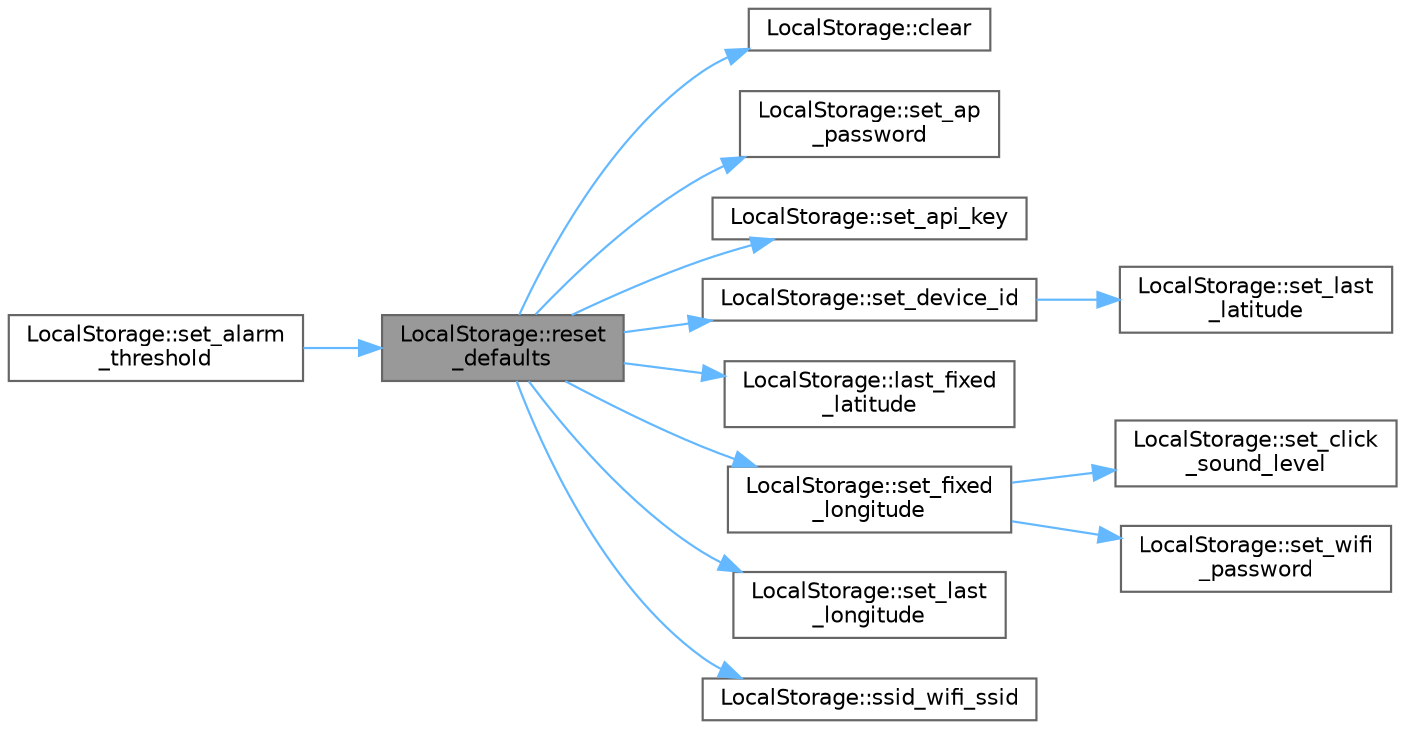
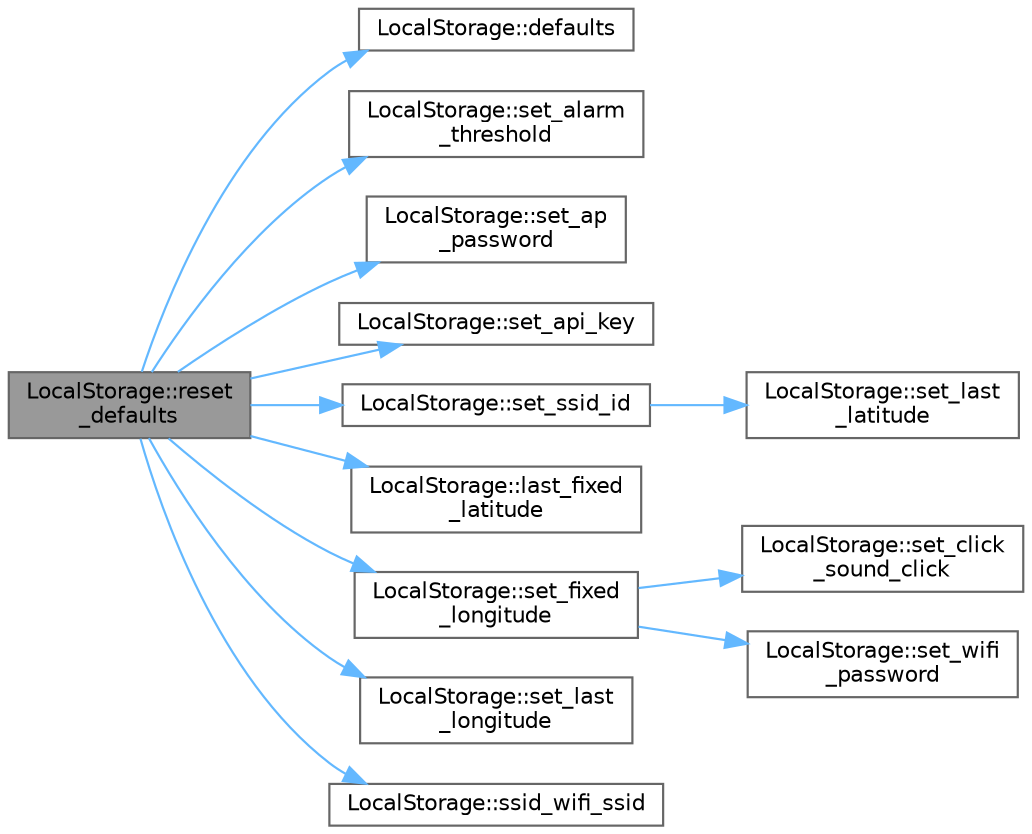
  digraph {
    rankdir=LR
    node [color=grey40 fillcolor=white fontname=Helvetica fontsize=10 shape=box style=filled]
    edge [color=steelblue1 fontname=Helvetica fontsize=10 labelfontname=Helvetica labelfontsize=10 style=solid]
    n1 [color=gray40 fillcolor=grey60 fontcolor=black height=0.2 label="LocalStorage::reset\l_defaults" width=0.4]
-   n2 [height=0.2 label="LocalStorage::clear" width=0.4]
+   n2 [height=0.2 label="LocalStorage::defaults" width=0.4]
    n3 [height=0.2 label="LocalStorage::set_alarm\l_threshold" width=0.4]
    n4 [height=0.2 label="LocalStorage::set_ap\l_password" width=0.4]
    n5 [height=0.2 label="LocalStorage::set_api_key" width=0.4]
-   n6 [height=0.2 label="LocalStorage::set_device_id" width=0.4]
+   n6 [height=0.2 label="LocalStorage::set_ssid_id" width=0.4]
    n7 [height=0.2 label="LocalStorage::last_fixed\l_latitude" width=0.4]
    n8 [height=0.2 label="LocalStorage::set_fixed\l_longitude" width=0.4]
    n9 [height=0.2 label="LocalStorage::set_last\l_longitude" width=0.4]
    n10 [height=0.2 label="LocalStorage::ssid_wifi_ssid" width=0.4]
-   n11 [height=0.2 label="LocalStorage::set_click\l_sound_level" width=0.4]
+   n11 [height=0.2 label="LocalStorage::set_click\l_sound_click" width=0.4]
    n12 [height=0.2 label="LocalStorage::set_last\l_latitude" width=0.4]
    n13 [height=0.2 label="LocalStorage::set_wifi\l_password" width=0.4]
    n1 -> n2
-   n3 -> n1
+   n1 -> n3
    n1 -> n4
    n1 -> n5
    n1 -> n6
    n1 -> n7
    n1 -> n8
    n1 -> n9
    n1 -> n10
    n6 -> n12
    n8 -> n11
    n8 -> n13
  }
